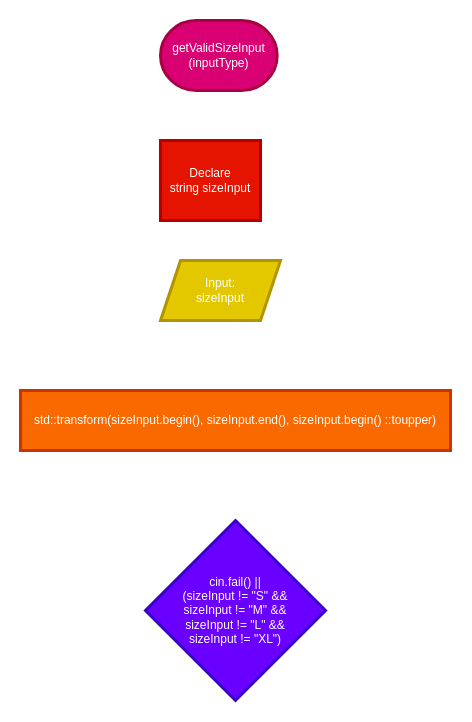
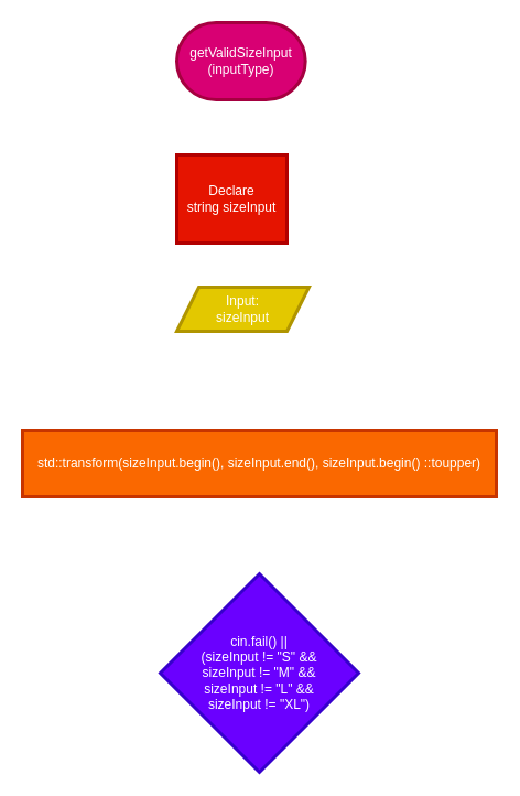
  <mxCell id="0" />
  <mxCell id="1" parent="0" />
  <mxCell id="2" value="getValidSizeInput&lt;br&gt;(inputType)" style="strokeWidth=3;html=1;shape=mxgraph.flowchart.terminator;whiteSpace=wrap;fillColor=#d80073;fontColor=#ffffff;strokeColor=#A50040;" vertex="1" parent="1"><mxGeometry x="160" y="20" width="116.67" height="70" as="geometry" /></mxCell>
  <mxCell id="3" value="Declare&lt;br&gt;string sizeInput" style="whiteSpace=wrap;html=1;fillColor=#e51400;fontColor=#ffffff;strokeColor=#B20000;strokeWidth=3;" vertex="1" parent="1"><mxGeometry x="160" y="140" width="100" height="80" as="geometry" /></mxCell>
- <mxCell id="4" value="&lt;font style=&quot;color: rgb(255, 255, 255);&quot;&gt;Input:&lt;/font&gt;&lt;div&gt;&lt;font style=&quot;color: rgb(255, 255, 255);&quot;&gt;sizeInput&lt;/font&gt;&lt;/div&gt;" style="shape=parallelogram;perimeter=parallelogramPerimeter;whiteSpace=wrap;html=1;fixedSize=1;fillColor=#e3c800;fontColor=#FFFFFF;strokeColor=#B09500;strokeWidth=3;" vertex="1" parent="1"><mxGeometry x="160" y="260" width="120" height="60" as="geometry" /></mxCell>
+ <mxCell id="4" value="&lt;font style=&quot;color: rgb(255, 255, 255);&quot;&gt;Input:&lt;/font&gt;&lt;div&gt;&lt;font style=&quot;color: rgb(255, 255, 255);&quot;&gt;sizeInput&lt;/font&gt;&lt;/div&gt;" style="shape=parallelogram;perimeter=parallelogramPerimeter;whiteSpace=wrap;html=1;fixedSize=1;fillColor=#e3c800;fontColor=#FFFFFF;strokeColor=#B09500;strokeWidth=3;" vertex="1" parent="1"><mxGeometry x="160" y="260" width="120" height="40" as="geometry" /></mxCell>
  <mxCell id="5" value="std::transform(sizeInput.begin(), sizeInput.end(), sizeInput.begin() ::toupper)" style="whiteSpace=wrap;html=1;fillColor=#fa6800;fontColor=#FFFFFF;strokeColor=#C73500;strokeWidth=3;" vertex="1" parent="1"><mxGeometry x="20" y="390" width="430" height="60" as="geometry" /></mxCell>
  <mxCell id="6" value="cin.fail() ||&lt;br&gt;(sizeInput != &quot;S&quot; &amp;amp;&amp;amp;&lt;br&gt;sizeInput != &quot;M&quot; &amp;amp;&amp;amp;&lt;br&gt;sizeInput != &quot;L&quot; &amp;amp;&amp;amp;&lt;br&gt;sizeInput != &quot;XL&quot;)" style="rhombus;whiteSpace=wrap;html=1;fillColor=#6a00ff;fontColor=#ffffff;strokeColor=#3700CC;strokeWidth=3;" vertex="1" parent="1"><mxGeometry x="145" y="520" width="180" height="180" as="geometry" /></mxCell>
